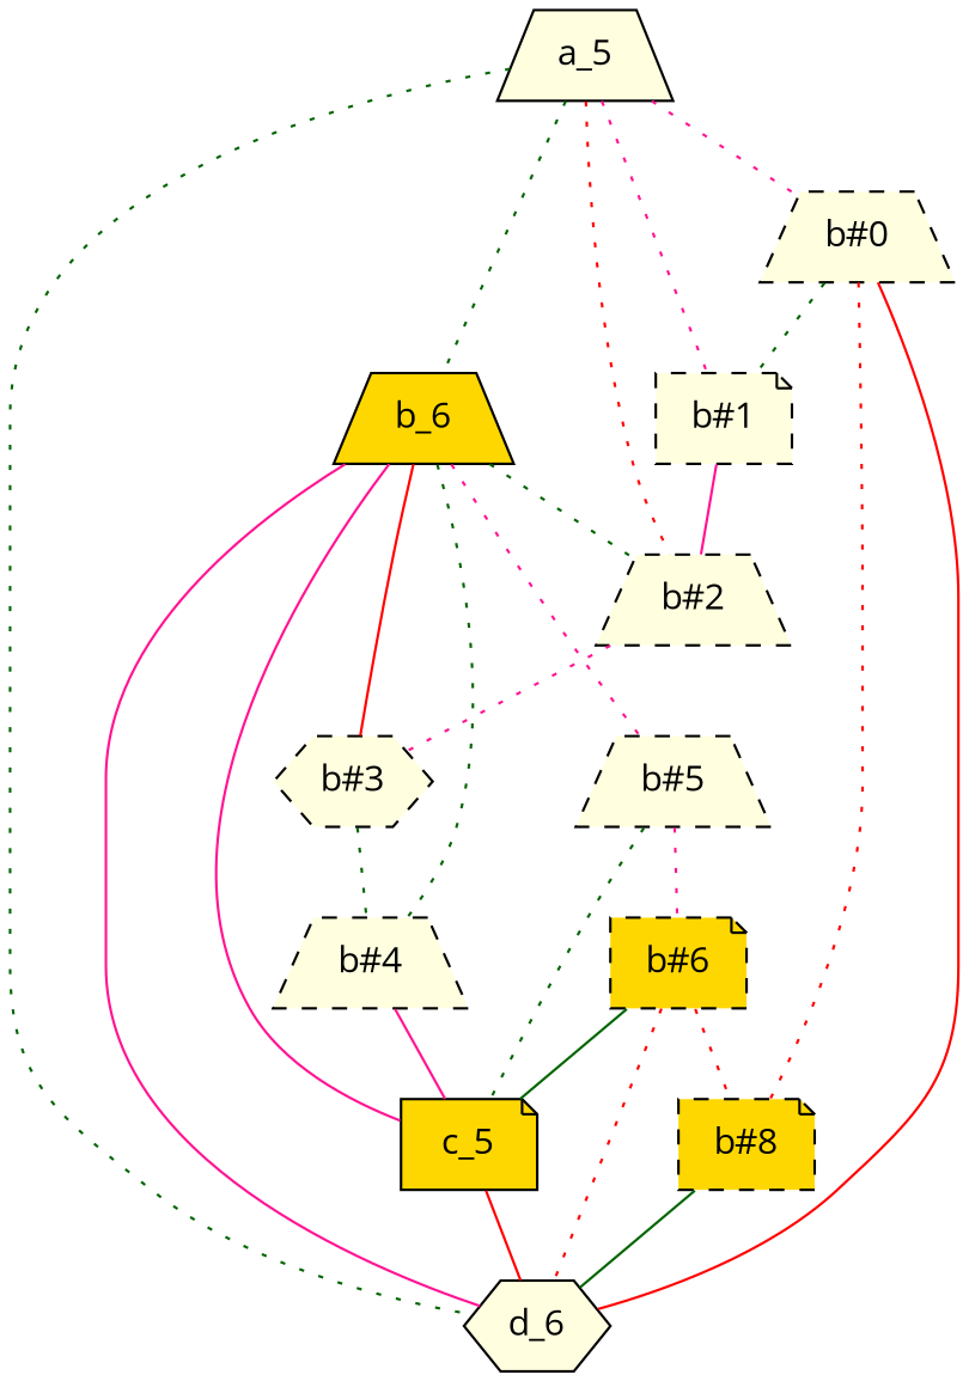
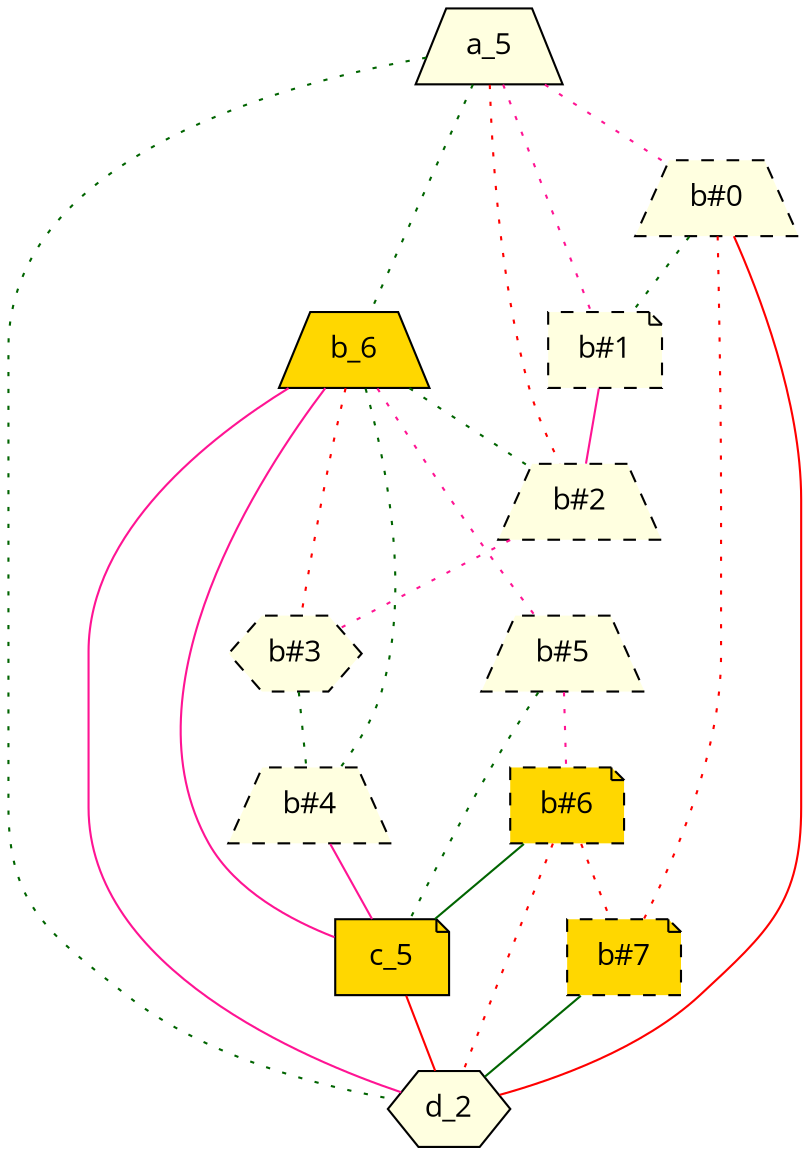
  graph {
    fontname="Open Sans"
    node [fillcolor=lightyellow fontname="Open Sans" shape=trapezium style="filled,dashed"]
    edge [color=darkgreen fontname="Open Sans" style=dotted]
    a_5 [style=filled]
    b_6 [fillcolor=gold style=filled]
    "b#0"
    "b#1" [shape=note]
    "b#2"
-   d_6 [shape=hexagon style=filled]
+   d_6 [shape=hexagon style=filled label=d_2]
    "b#3" [shape=hexagon]
    "b#4"
    c_5 [fillcolor=gold shape=note style=filled]
    "b#5"
-   "b#7" [fillcolor=gold shape=note label="b#8"]
+   "b#7" [fillcolor=gold shape=note]
    "b#6" [fillcolor=gold shape=note]
    a_5 -- b_6
    a_5 -- "b#0" [color=deeppink]
    a_5 -- "b#1" [color=deeppink]
    a_5 -- "b#2" [color=red]
    a_5 -- d_6
    b_6 -- "b#2"
    b_6 -- d_6 [color=deeppink style=solid]
-   b_6 -- "b#3" [color=red style=solid]
+   b_6 -- "b#3" [color=red]
    b_6 -- "b#4"
    b_6 -- c_5 [color=deeppink style=solid]
    b_6 -- "b#5" [color=deeppink]
    "b#0" -- "b#1"
    "b#0" -- d_6 [color=red style=solid]
    "b#0" -- "b#7" [color=red]
    "b#1" -- "b#2" [color=deeppink style=solid]
    "b#2" -- "b#3" [color=deeppink]
    "b#3" -- "b#4"
    "b#4" -- c_5 [color=deeppink style=solid]
    c_5 -- d_6 [color=red style=solid]
    "b#5" -- c_5
    "b#5" -- "b#6" [color=deeppink]
    "b#7" -- d_6 [style=solid]
    "b#6" -- d_6 [color=red]
    "b#6" -- c_5 [style=solid]
    "b#6" -- "b#7" [color=red]
  }
